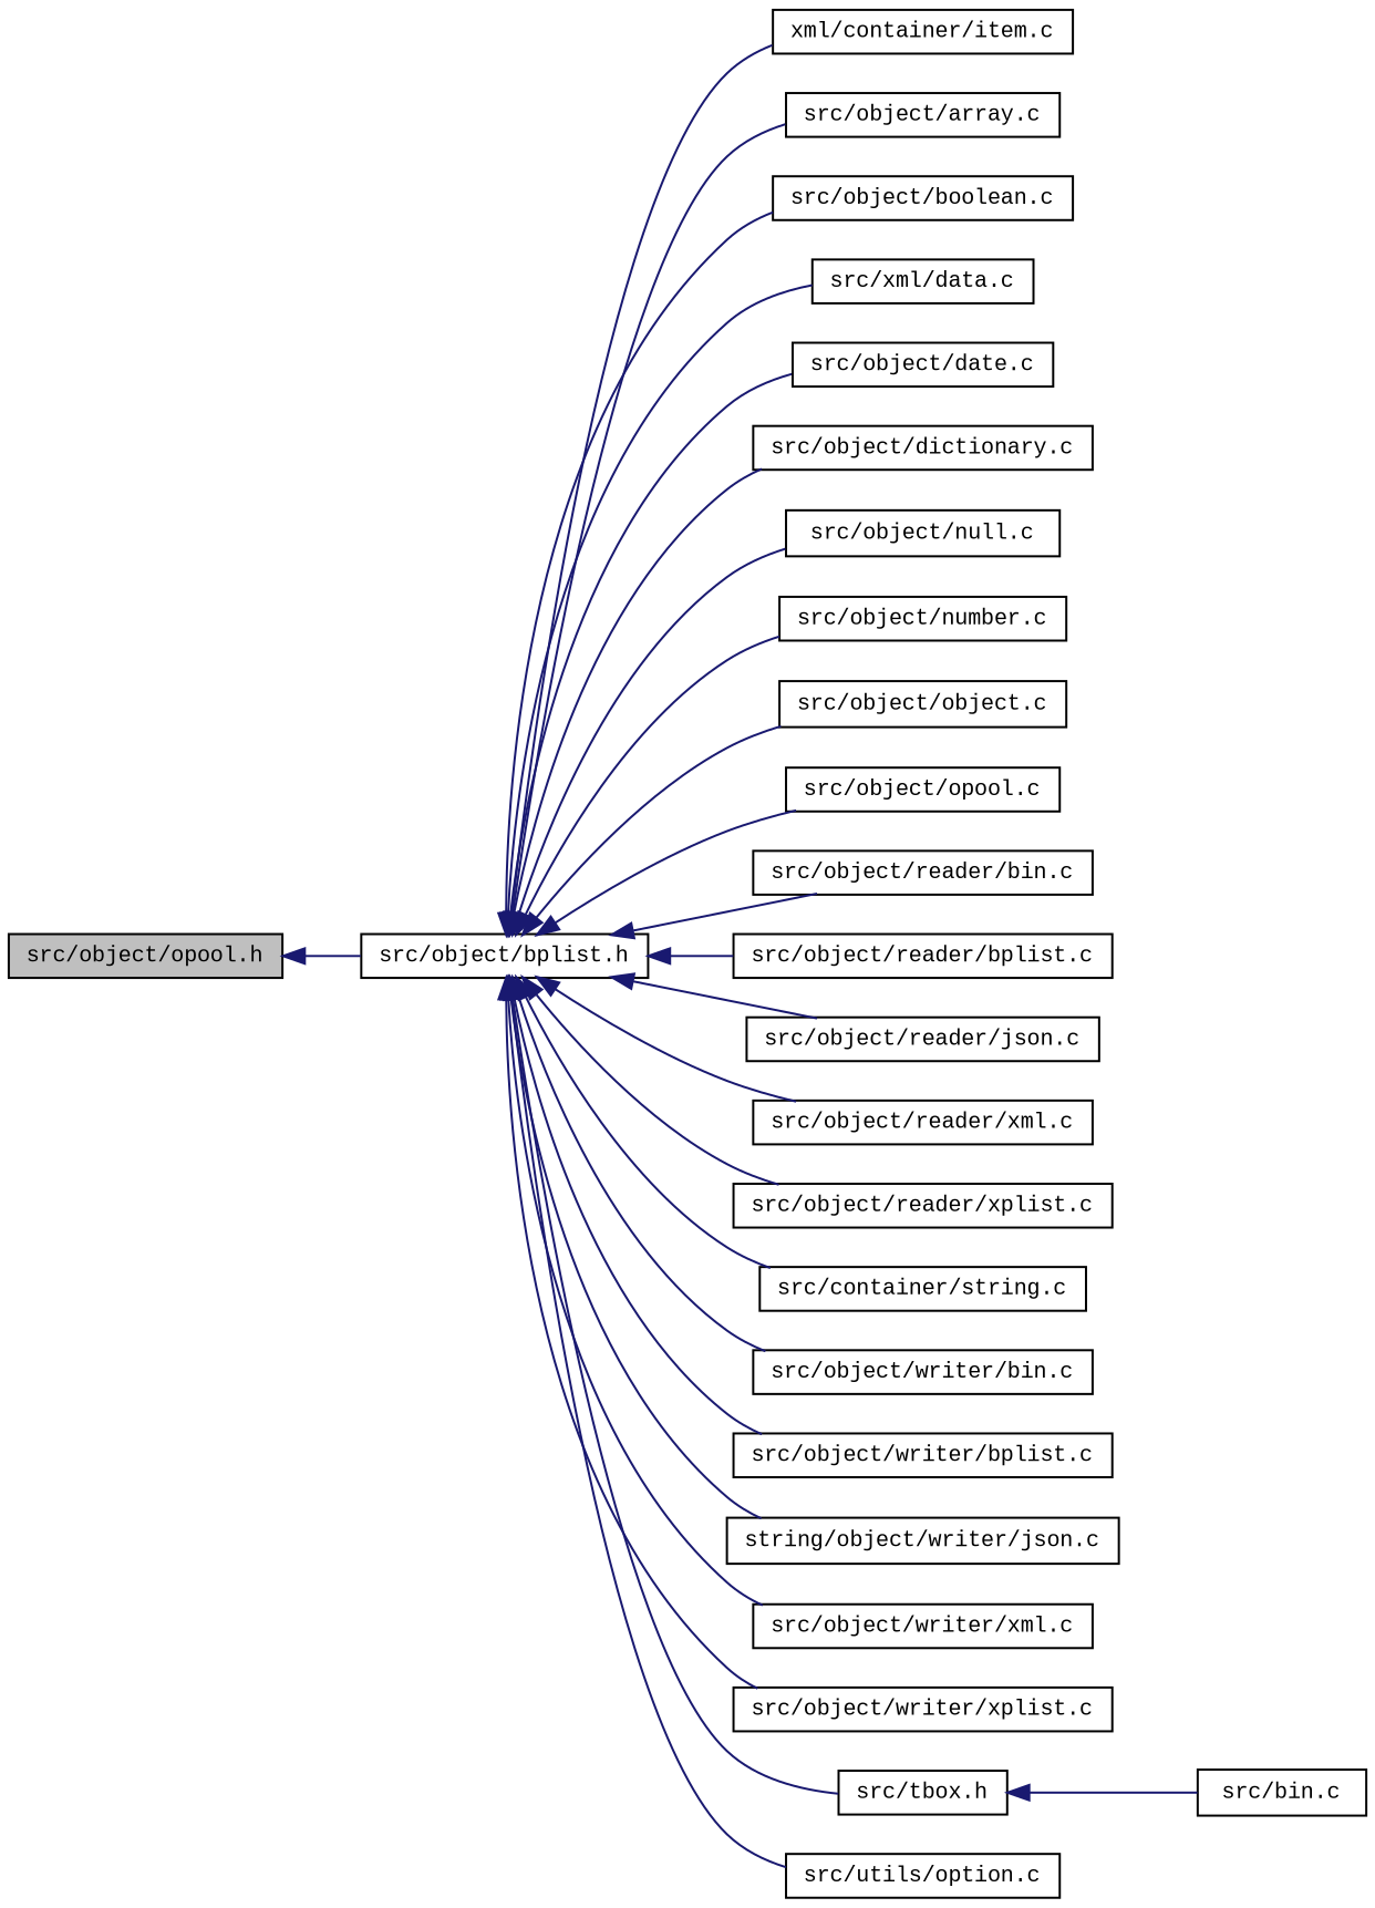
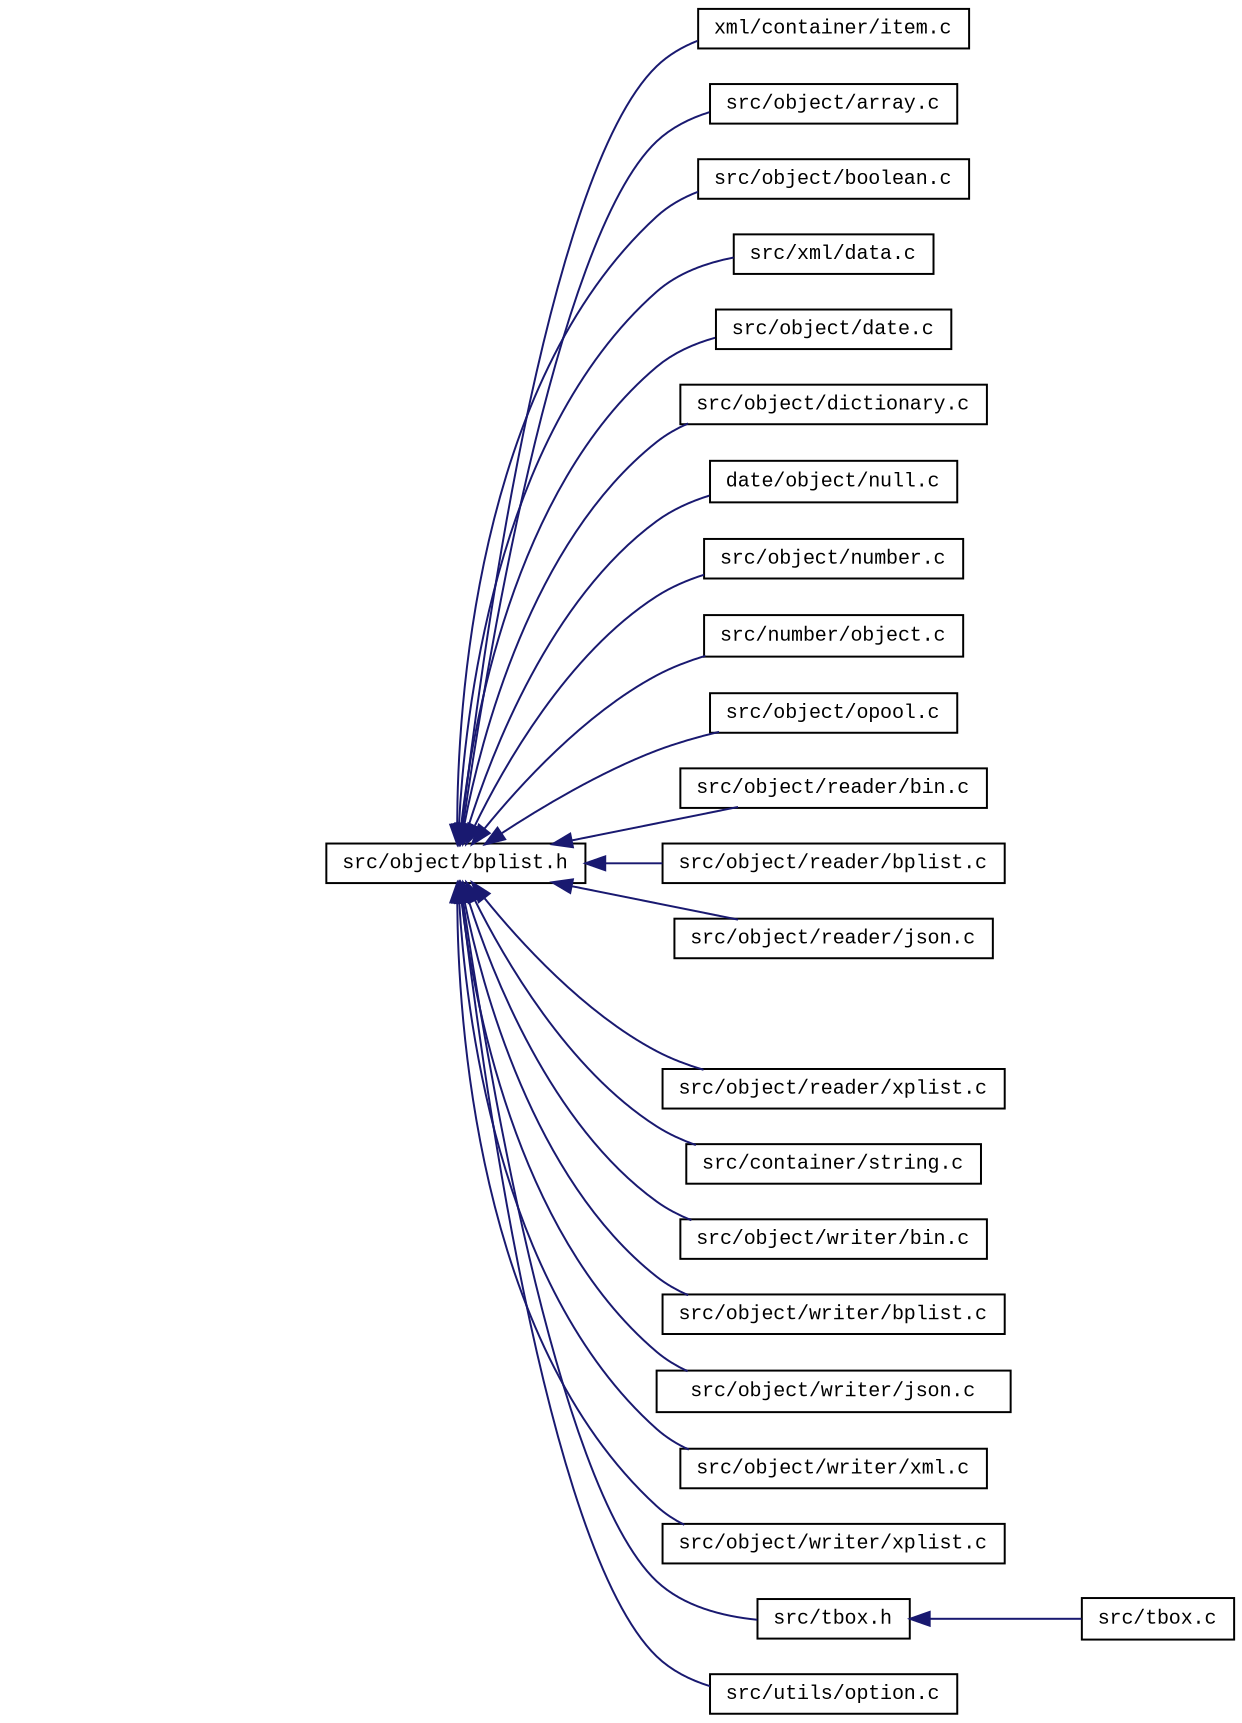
  digraph {
    rankdir=LR
    node [color=black fillcolor=white fontname=CourierNew fontsize=10 shape=record style=filled]
    edge [color=midnightblue dir=back fontname=CourierNew fontsize=10 labelfontname=CourierNew labelfontsize=10 style=solid]
-   n1 [fillcolor=grey75 fontcolor=black height=0.2 label="src/object/opool.h" width=0.4]
    n2 [height=0.2 label="src/object/bplist.h" width=0.4]
    n3 [height=0.2 label="xml/container/item.c" width=0.4]
    n4 [height=0.2 label="src/object/array.c" width=0.4]
    n5 [height=0.2 label="src/object/boolean.c" width=0.4]
    n6 [height=0.2 label="src/xml/data.c" width=0.4]
    n7 [height=0.2 label="src/object/date.c" width=0.4]
    n8 [height=0.2 label="src/object/dictionary.c" width=0.4]
-   n9 [height=0.2 label="src/object/null.c" width=0.4]
+   n9 [height=0.2 label="date/object/null.c" width=0.4]
    n10 [height=0.2 label="src/object/number.c" width=0.4]
-   n11 [height=0.2 label="src/object/object.c" width=0.4]
+   n11 [height=0.2 label="src/number/object.c" width=0.4]
    n12 [height=0.2 label="src/object/opool.c" width=0.4]
    n13 [height=0.2 label="src/object/reader/bin.c" width=0.4]
    n14 [height=0.2 label="src/object/reader/bplist.c" width=0.4]
    n15 [height=0.2 label="src/object/reader/json.c" width=0.4]
-   n16 [height=0.2 label="src/object/reader/xml.c" width=0.4]
    n17 [height=0.2 label="src/object/reader/xplist.c" width=0.4]
    n18 [height=0.2 label="src/container/string.c" width=0.4]
    n19 [height=0.2 label="src/object/writer/bin.c" width=0.4]
    n20 [height=0.2 label="src/object/writer/bplist.c" width=0.4]
-   n21 [height=0.2 label="string/object/writer/json.c" width=0.4]
+   n21 [height=0.2 label="src/object/writer/json.c" width=0.4]
    n22 [height=0.2 label="src/object/writer/xml.c" width=0.4]
    n23 [height=0.2 label="src/object/writer/xplist.c" width=0.4]
    n24 [height=0.2 label="src/tbox.h" width=0.4]
    n25 [height=0.2 label="src/utils/option.c" width=0.4]
-   n26 [height=0.2 label="src/bin.c" width=0.4]
-   n1 -> n2
+   n26 [height=0.2 label="src/tbox.c" width=0.4]
    n2 -> n3
    n2 -> n4
    n2 -> n5
    n2 -> n6
    n2 -> n7
    n2 -> n8
    n2 -> n9
    n2 -> n10
    n2 -> n11
    n2 -> n12
    n2 -> n13
    n2 -> n14
    n2 -> n15
-   n2 -> n16
    n2 -> n17
    n2 -> n18
    n2 -> n19
    n2 -> n20
    n2 -> n21
    n2 -> n22
    n2 -> n23
    n2 -> n24
    n2 -> n25
    n24 -> n26
  }
